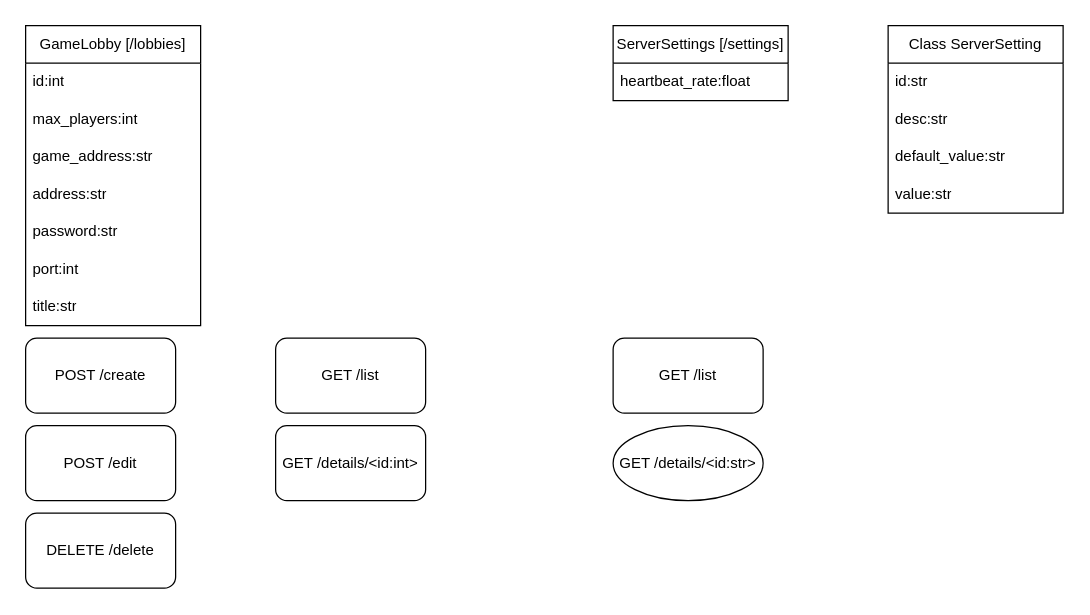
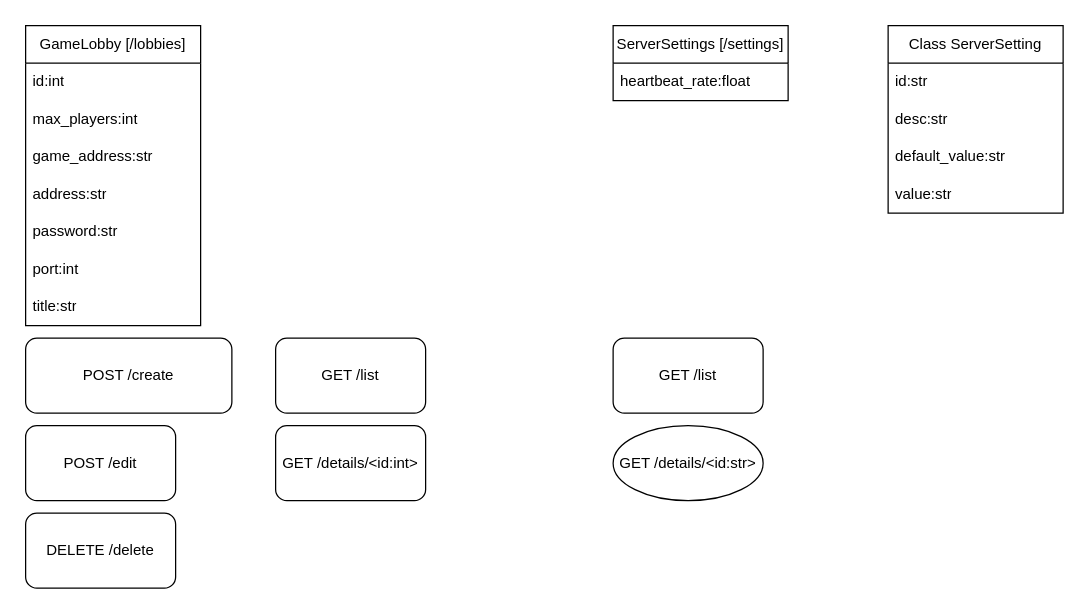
  <mxCell id="0" />
  <mxCell id="1" parent="0" />
  <mxCell id="2" value="GameLobby [/lobbies]" style="swimlane;fontStyle=0;childLayout=stackLayout;horizontal=1;startSize=30;horizontalStack=0;resizeParent=1;resizeParentMax=0;resizeLast=0;collapsible=1;marginBottom=0;whiteSpace=wrap;html=1;" vertex="1" parent="1"><mxGeometry x="20" y="20" width="140" height="240" as="geometry" /></mxCell>
  <mxCell id="3" value="id:int" style="text;strokeColor=none;fillColor=none;align=left;verticalAlign=middle;spacingLeft=4;spacingRight=4;overflow=hidden;points=[[0,0.5],[1,0.5]];portConstraint=eastwest;rotatable=0;whiteSpace=wrap;html=1;" vertex="1" parent="2"><mxGeometry y="30" width="140" height="30" as="geometry" /></mxCell>
  <mxCell id="4" value="max_players:int" style="text;strokeColor=none;fillColor=none;align=left;verticalAlign=middle;spacingLeft=4;spacingRight=4;overflow=hidden;points=[[0,0.5],[1,0.5]];portConstraint=eastwest;rotatable=0;whiteSpace=wrap;html=1;" vertex="1" parent="2"><mxGeometry y="60" width="140" height="30" as="geometry" /></mxCell>
  <mxCell id="5" value="game_address:str" style="text;strokeColor=none;fillColor=none;align=left;verticalAlign=middle;spacingLeft=4;spacingRight=4;overflow=hidden;points=[[0,0.5],[1,0.5]];portConstraint=eastwest;rotatable=0;whiteSpace=wrap;html=1;" vertex="1" parent="2"><mxGeometry y="90" width="140" height="30" as="geometry" /></mxCell>
  <mxCell id="6" value="address:str" style="text;strokeColor=none;fillColor=none;align=left;verticalAlign=middle;spacingLeft=4;spacingRight=4;overflow=hidden;points=[[0,0.5],[1,0.5]];portConstraint=eastwest;rotatable=0;whiteSpace=wrap;html=1;" vertex="1" parent="2"><mxGeometry y="120" width="140" height="30" as="geometry" /></mxCell>
  <mxCell id="7" value="password:str" style="text;strokeColor=none;fillColor=none;align=left;verticalAlign=middle;spacingLeft=4;spacingRight=4;overflow=hidden;points=[[0,0.5],[1,0.5]];portConstraint=eastwest;rotatable=0;whiteSpace=wrap;html=1;" vertex="1" parent="2"><mxGeometry y="150" width="140" height="30" as="geometry" /></mxCell>
  <mxCell id="8" value="port:int" style="text;strokeColor=none;fillColor=none;align=left;verticalAlign=middle;spacingLeft=4;spacingRight=4;overflow=hidden;points=[[0,0.5],[1,0.5]];portConstraint=eastwest;rotatable=0;whiteSpace=wrap;html=1;" vertex="1" parent="2"><mxGeometry y="180" width="140" height="30" as="geometry" /></mxCell>
  <mxCell id="9" value="title:str" style="text;strokeColor=none;fillColor=none;align=left;verticalAlign=middle;spacingLeft=4;spacingRight=4;overflow=hidden;points=[[0,0.5],[1,0.5]];portConstraint=eastwest;rotatable=0;whiteSpace=wrap;html=1;" vertex="1" parent="2"><mxGeometry y="210" width="140" height="30" as="geometry" /></mxCell>
- <mxCell id="10" value="POST /create" style="rounded=1;whiteSpace=wrap;html=1;" vertex="1" parent="1"><mxGeometry x="20" y="270" width="120" height="60" as="geometry" /></mxCell>
+ <mxCell id="10" value="POST /create" style="rounded=1;whiteSpace=wrap;html=1;" vertex="1" parent="1"><mxGeometry x="20" y="270" width="165" height="60" as="geometry" /></mxCell>
  <mxCell id="11" value="GET /list" style="rounded=1;whiteSpace=wrap;html=1;" vertex="1" parent="1"><mxGeometry x="220" y="270" width="120" height="60" as="geometry" /></mxCell>
  <mxCell id="12" value="POST /edit" style="rounded=1;whiteSpace=wrap;html=1;" vertex="1" parent="1"><mxGeometry x="20" y="340" width="120" height="60" as="geometry" /></mxCell>
  <mxCell id="13" value="DELETE /delete" style="rounded=1;whiteSpace=wrap;html=1;" vertex="1" parent="1"><mxGeometry x="20" y="410" width="120" height="60" as="geometry" /></mxCell>
  <mxCell id="14" value="GET /details/&amp;lt;id:int&amp;gt;" style="rounded=1;whiteSpace=wrap;html=1;" vertex="1" parent="1"><mxGeometry x="220" y="340" width="120" height="60" as="geometry" /></mxCell>
  <mxCell id="15" value="ServerSettings [/settings]" style="swimlane;fontStyle=0;childLayout=stackLayout;horizontal=1;startSize=30;horizontalStack=0;resizeParent=1;resizeParentMax=0;resizeLast=0;collapsible=1;marginBottom=0;whiteSpace=wrap;html=1;" vertex="1" parent="1"><mxGeometry x="490" y="20" width="140" height="60" as="geometry" /></mxCell>
  <mxCell id="16" value="heartbeat_rate:float" style="text;strokeColor=none;fillColor=none;align=left;verticalAlign=middle;spacingLeft=4;spacingRight=4;overflow=hidden;points=[[0,0.5],[1,0.5]];portConstraint=eastwest;rotatable=0;whiteSpace=wrap;html=1;" vertex="1" parent="15"><mxGeometry y="30" width="140" height="30" as="geometry" /></mxCell>
  <mxCell id="17" value="GET /list" style="rounded=1;whiteSpace=wrap;html=1;" vertex="1" parent="1"><mxGeometry x="490" y="270" width="120" height="60" as="geometry" /></mxCell>
  <mxCell id="18" value="GET /details/&amp;lt;id:str&amp;gt;" style="ellipse;whiteSpace=wrap;html=1;" vertex="1" parent="1"><mxGeometry x="490" y="340" width="120" height="60" as="geometry" /></mxCell>
  <mxCell id="19" value="Class ServerSetting" style="swimlane;fontStyle=0;childLayout=stackLayout;horizontal=1;startSize=30;horizontalStack=0;resizeParent=1;resizeParentMax=0;resizeLast=0;collapsible=1;marginBottom=0;whiteSpace=wrap;html=1;" vertex="1" parent="1"><mxGeometry x="710" y="20" width="140" height="150" as="geometry" /></mxCell>
  <mxCell id="20" value="id:str" style="text;strokeColor=none;fillColor=none;align=left;verticalAlign=middle;spacingLeft=4;spacingRight=4;overflow=hidden;points=[[0,0.5],[1,0.5]];portConstraint=eastwest;rotatable=0;whiteSpace=wrap;html=1;" vertex="1" parent="19"><mxGeometry y="30" width="140" height="30" as="geometry" /></mxCell>
  <mxCell id="21" value="&lt;div&gt;desc:str&lt;/div&gt;" style="text;strokeColor=none;fillColor=none;align=left;verticalAlign=middle;spacingLeft=4;spacingRight=4;overflow=hidden;points=[[0,0.5],[1,0.5]];portConstraint=eastwest;rotatable=0;whiteSpace=wrap;html=1;" vertex="1" parent="19"><mxGeometry y="60" width="140" height="30" as="geometry" /></mxCell>
  <mxCell id="22" value="&lt;div&gt;default_value:str&lt;/div&gt;" style="text;strokeColor=none;fillColor=none;align=left;verticalAlign=middle;spacingLeft=4;spacingRight=4;overflow=hidden;points=[[0,0.5],[1,0.5]];portConstraint=eastwest;rotatable=0;whiteSpace=wrap;html=1;" vertex="1" parent="19"><mxGeometry y="90" width="140" height="30" as="geometry" /></mxCell>
  <mxCell id="23" value="value:str" style="text;strokeColor=none;fillColor=none;align=left;verticalAlign=middle;spacingLeft=4;spacingRight=4;overflow=hidden;points=[[0,0.5],[1,0.5]];portConstraint=eastwest;rotatable=0;whiteSpace=wrap;html=1;" vertex="1" parent="19"><mxGeometry y="120" width="140" height="30" as="geometry" /></mxCell>
